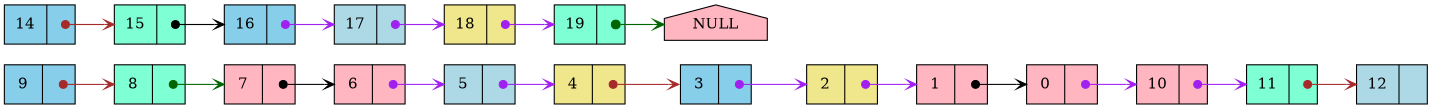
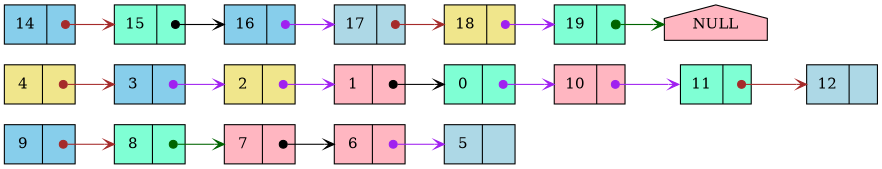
  digraph {
    rankdir=LR
    node [fillcolor=lightpink shape=record style=filled]
    edge [arrowhead=vee arrowsize=0.9 arrowtail=dot color=purple dir=both headport=data tailclip=false tailport="ref:c"]
    n1 [fillcolor=skyblue label="{ <data> 9 | <ref>  }" width=0.9]
    n2 [fillcolor=aquamarine label="{ <data> 8 | <ref>  }" width=0.9]
    n3 [label="{ <data> 7 | <ref>  }" width=0.9]
    n4 [label="{ <data> 6 | <ref>  }" width=0.9]
    n5 [fillcolor=lightblue label="{ <data> 5 | <ref>  }" width=0.9]
    n6 [fillcolor=khaki label="{ <data> 4 | <ref>  }" width=0.9]
    n7 [fillcolor=skyblue label="{ <data> 3 | <ref>  }" width=0.9]
    n8 [fillcolor=khaki label="{ <data> 2 | <ref>  }" width=0.9]
    n9 [label="{ <data> 1 | <ref>  }" width=0.9]
-   n10 [label="{ <data> 0 | <ref>  }" width=0.9]
+   n10 [fillcolor=aquamarine label="{ <data> 0 | <ref>  }" width=0.9]
    n11 [label="{ <data> 10 | <ref>  }" width=0.9]
    n12 [fillcolor=aquamarine label="{ <data> 11 | <ref>  }" width=0.9]
    n13 [fillcolor=lightblue label="{ <data> 12 | <ref>  }" width=0.9]
    n14 [fillcolor=skyblue label="{ <data> 14 | <ref>  }" width=0.9]
    n15 [fillcolor=aquamarine label="{ <data> 15 | <ref>  }" width=0.9]
    n16 [fillcolor=skyblue label="{ <data> 16 | <ref>  }" width=0.9]
    n17 [fillcolor=lightblue label="{ <data> 17 | <ref>  }" width=0.9]
    n18 [fillcolor=khaki label="{ <data> 18 | <ref>  }" width=0.9]
    n19 [fillcolor=aquamarine label="{ <data> 19 | <ref>  }" width=0.9]
    n20 [label=NULL shape=house]
    n1 -> n2 [color=brown]
    n2 -> n3 [color=darkgreen]
    n3 -> n4 [color=black]
    n4 -> n5
-   n5 -> n6
    n6 -> n7 [color=brown]
    n7 -> n8
    n8 -> n9
    n9 -> n10 [color=black]
    n10 -> n11
    n11 -> n12
    n12 -> n13 [color=brown]
    n14 -> n15 [color=brown]
    n15 -> n16 [color=black]
    n16 -> n17
-   n17 -> n18
+   n17 -> n18 [color=brown]
    n18 -> n19
    n19 -> n20 [color=darkgreen arrowsize=""]
  }
